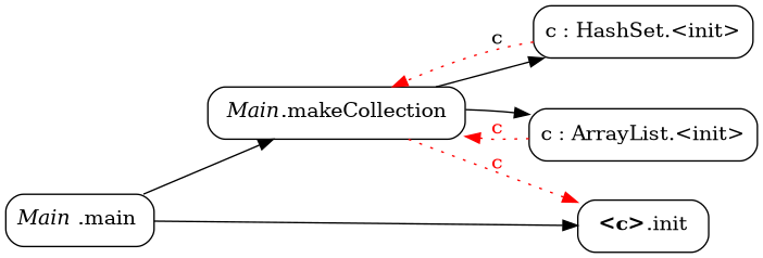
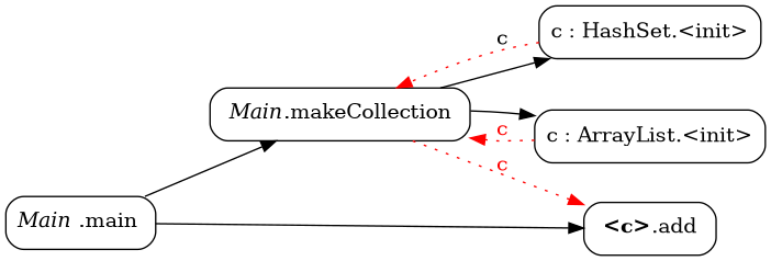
  digraph {
    rankdir=LR
    node [shape=box style=rounded]
    n1 [label=<<I>Main</I>&nbsp;.main >]
    n2 [label=< <I>Main</I>.makeCollection >]
-   n3 [label=< <b>&lt;c&gt;</b>.init >]
+   n3 [label=< <b>&lt;c&gt;</b>.add >]
    n4 [label="c : ArrayList.<init>"]
    n5 [label="c : HashSet.<init>"]
    n1 -> n2
    n1 -> n3
    n2 -> n3 [color=red fontcolor=red label=c style=dotted]
    n2 -> n4
    n2 -> n5
    n4 -> n2 [color=red fontcolor=red label=c style=dotted]
    n5 -> n2 [color=red label=c style=dotted]
  }
